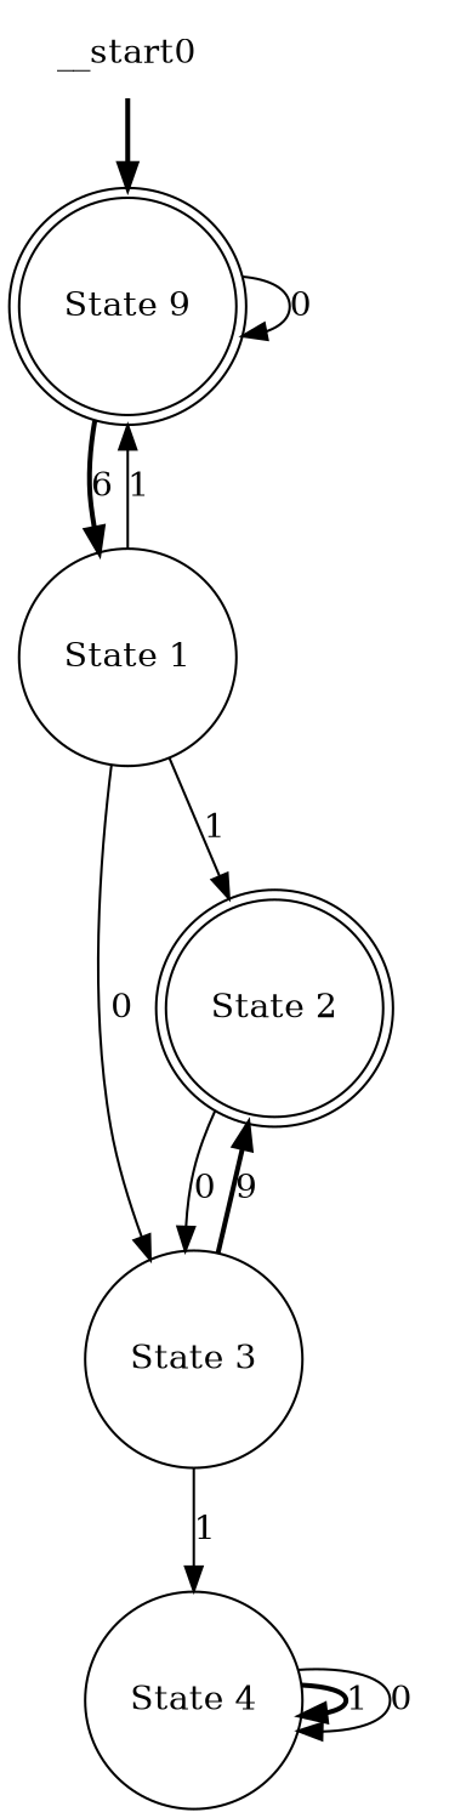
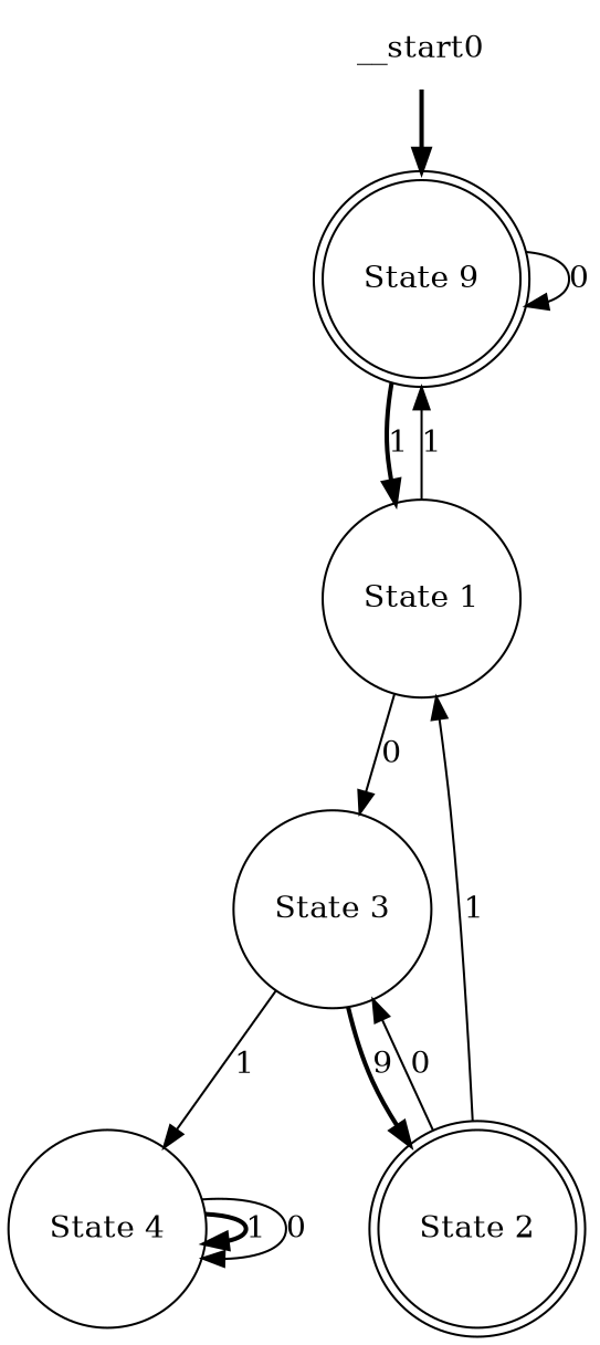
  digraph {
    node [shape=circle]
    edge [style=solid]
    __start0 [shape=none]
    n2 [label="State 9" shape=doublecircle]
    n3 [label="State 1"]
    n4 [label="State 3"]
    n5 [label="State 4"]
    n6 [label="State 2" shape=doublecircle]
    __start0 -> n2 [style=bold]
    n2 -> n2 [label=0]
-   n2 -> n3 [label=6 style=bold]
+   n2 -> n3 [label=1 style=bold]
    n3 -> n2 [label=1]
    n3 -> n4 [label=0]
    n4 -> n5 [label=1]
    n4 -> n6 [label=9 style=bold]
    n5 -> n5 [label=1 style=bold]
    n5 -> n5 [label=0]
-   n3 -> n6 [label=1]
+   n6 -> n3 [label=1]
    n6 -> n4 [label=0]
  }
